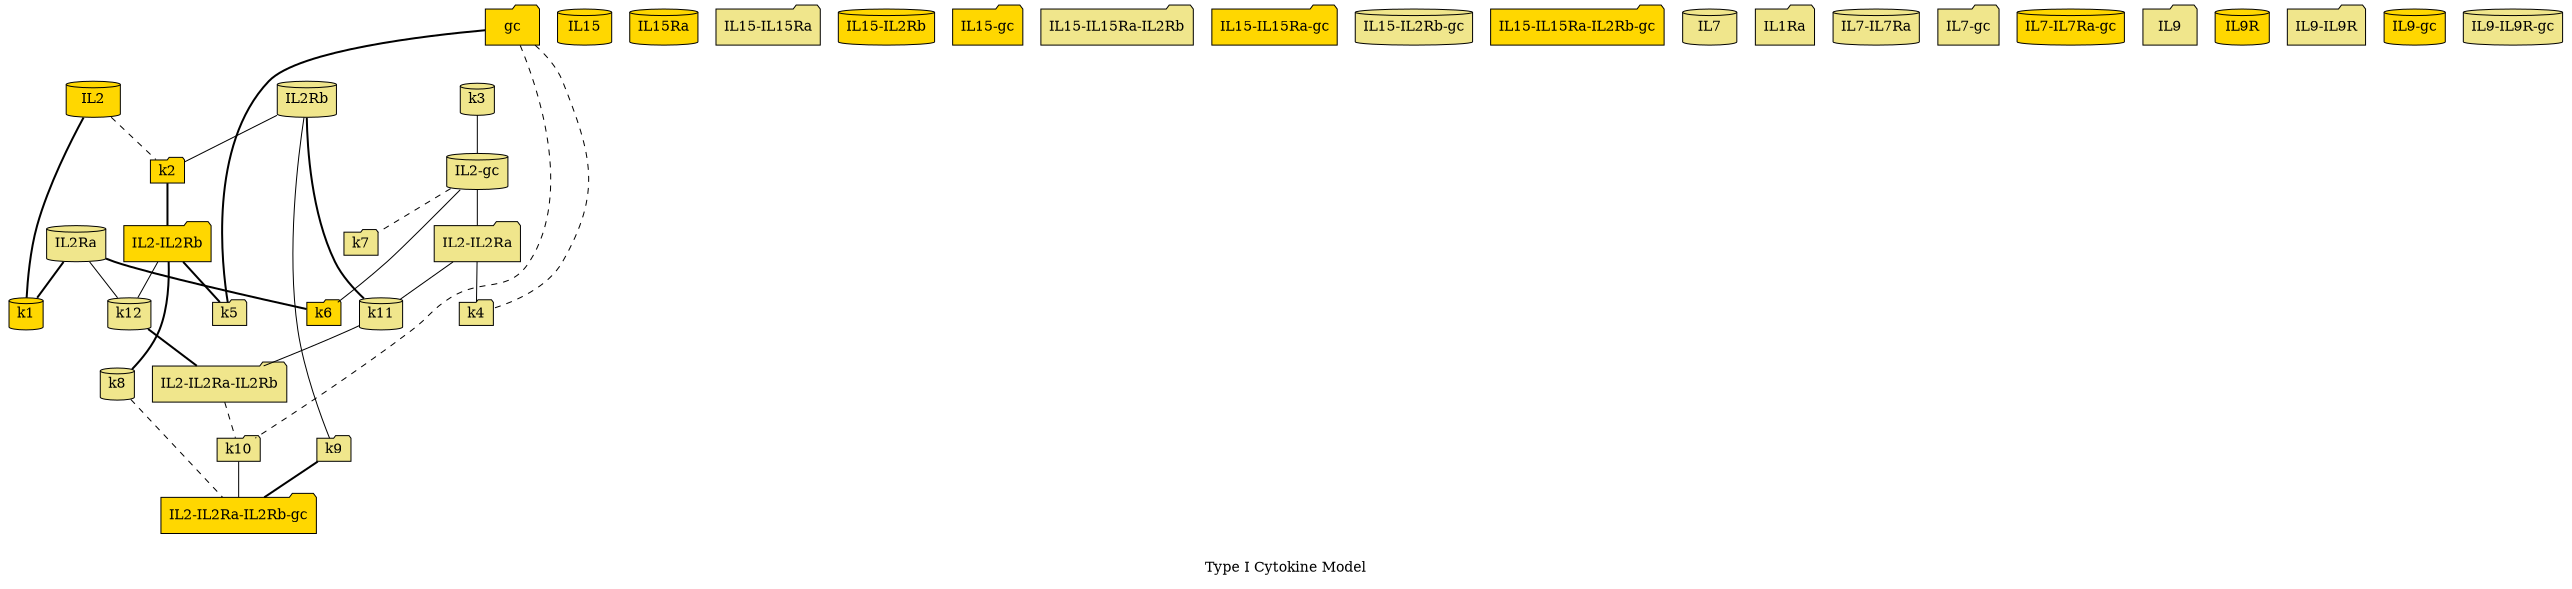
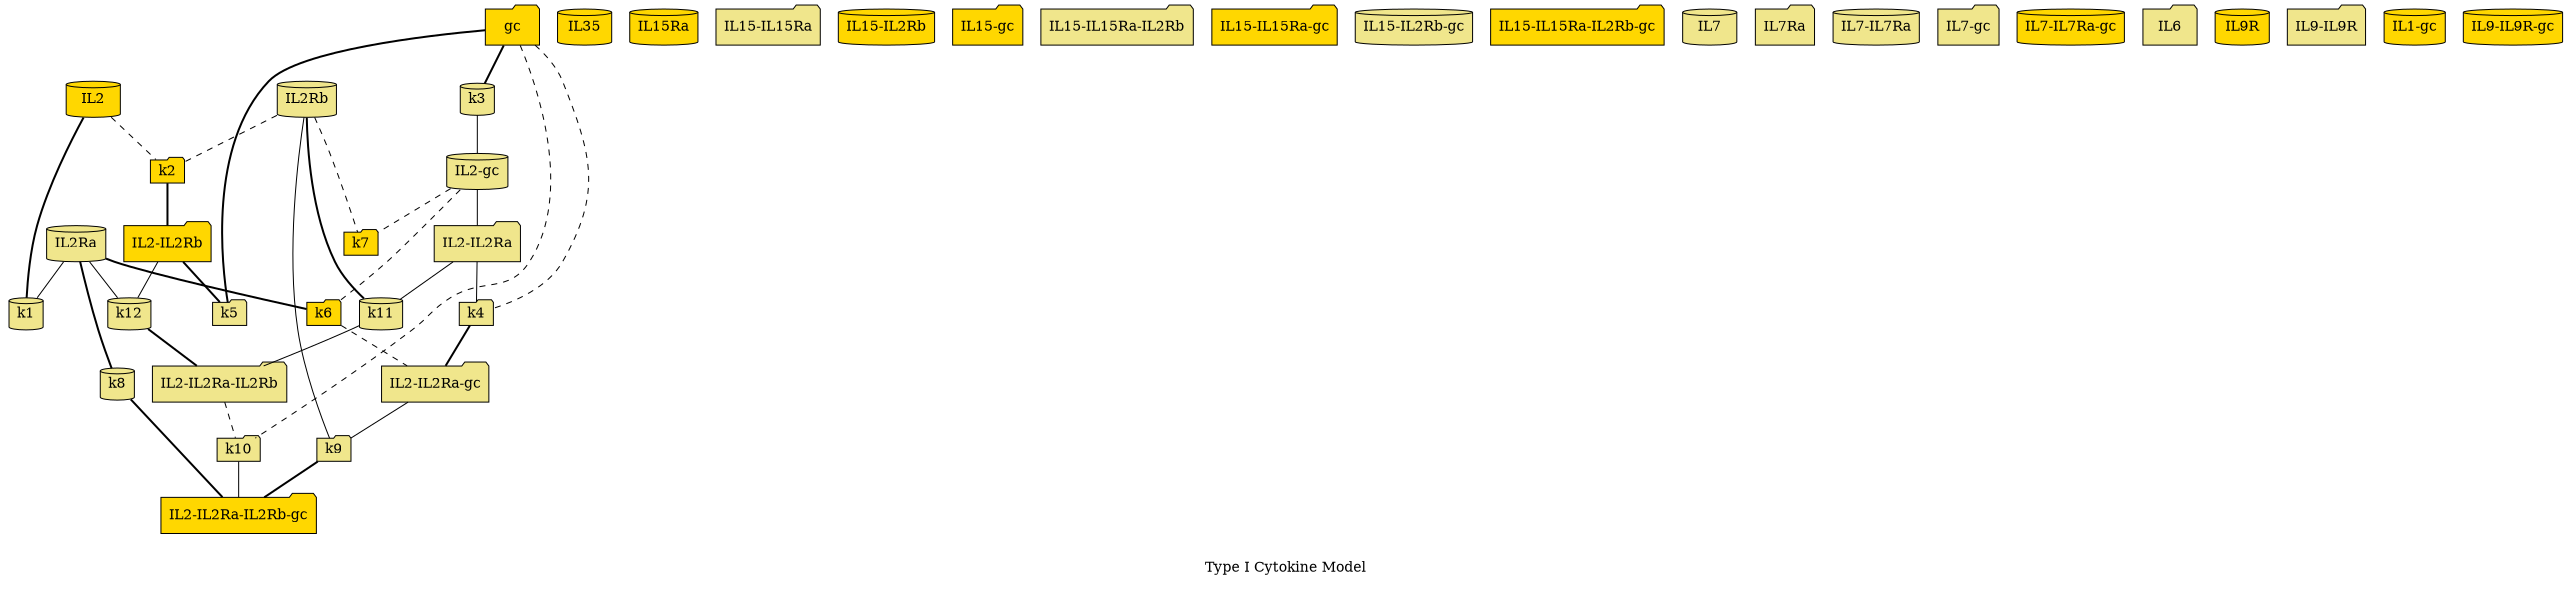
  digraph {
    label="Type I Cytokine Model"
    mincross=2.0
    node [fillcolor=khaki shape=folder style=filled]
    edge [dir=none style=bold weight=1]
    IL2 [fillcolor=gold shape=cylinder]
-   k1 [fillcolor=gold height=.1 shape=cylinder width=.1]
+   k1 [height=.1 shape=cylinder width=.1]
    k2 [fillcolor=gold height=.1 width=.1]
    "IL2-IL2Rb" [fillcolor=gold]
    k3 [height=.1 shape=cylinder width=.1]
    "IL2-gc" [shape=cylinder]
    IL2Ra [shape=cylinder]
    k6 [fillcolor=gold height=.1 width=.1]
    k8 [height=.1 shape=cylinder width=.1]
    k12 [height=.1 shape=cylinder width=.1]
+   "IL2-IL2Ra-gc"
    "IL2-IL2Ra-IL2Rb-gc" [fillcolor=gold]
    "IL2-IL2Ra-IL2Rb"
    IL2Rb [shape=cylinder]
-   k7 [height=.1 width=.1]
+   k7 [fillcolor=gold height=.1 width=.1]
    k9 [height=.1 width=.1]
    k11 [height=.1 shape=cylinder width=.1]
    gc [fillcolor=gold]
    k4 [height=.1 width=.1]
    k5 [height=.1 width=.1]
    k10 [height=.1 width=.1]
    "IL2-IL2Ra"
-   IL15 [fillcolor=gold shape=cylinder]
+   IL15 [fillcolor=gold shape=cylinder label=IL35]
    IL15Ra [fillcolor=gold shape=cylinder]
    "IL15-IL15Ra"
    "IL15-IL2Rb" [fillcolor=gold shape=cylinder]
    "IL15-gc" [fillcolor=gold]
    "IL15-IL15Ra-IL2Rb"
    "IL15-IL15Ra-gc" [fillcolor=gold]
    "IL15-IL2Rb-gc" [shape=cylinder]
    "IL15-IL15Ra-IL2Rb-gc" [fillcolor=gold]
    IL7 [shape=cylinder]
-   IL7Ra [label=IL1Ra]
+   IL7Ra
    "IL7-IL7Ra" [shape=cylinder]
    "IL7-gc"
    "IL7-IL7Ra-gc" [fillcolor=gold shape=cylinder]
-   IL9
+   IL9 [label=IL6]
    IL9R [fillcolor=gold shape=cylinder]
    "IL9-IL9R"
-   "IL9-gc" [fillcolor=gold shape=cylinder]
-   "IL9-IL9R-gc" [shape=cylinder]
+   "IL9-gc" [fillcolor=gold shape=cylinder label="IL1-gc"]
+   "IL9-IL9R-gc" [fillcolor=gold shape=cylinder]
    IL2 -> k1
    IL2 -> k2 [style=dashed]
    k2 -> "IL2-IL2Rb" [weight=2]
    "IL2-IL2Rb" -> k12 [style=solid]
    "IL2-IL2Rb" -> k5
    k3 -> "IL2-gc" [style=solid weight=2]
-   "IL2-gc" -> k6 [style=solid]
+   "IL2-gc" -> k6 [style=dashed]
    "IL2-gc" -> k7 [style=dashed]
    "IL2-gc" -> "IL2-IL2Ra" [style=solid weight=2]
-   IL2Ra -> k1
+   IL2Ra -> k1 [style=solid]
    IL2Ra -> k6
-   "IL2-IL2Rb" -> k8
+   IL2Ra -> k8
    IL2Ra -> k12 [style=solid]
-   k8 -> "IL2-IL2Ra-IL2Rb-gc" [style=dashed weight=2]
+   k6 -> "IL2-IL2Ra-gc" [style=dashed weight=2]
+   k8 -> "IL2-IL2Ra-IL2Rb-gc" [weight=2]
    k12 -> "IL2-IL2Ra-IL2Rb" [weight=2]
+   "IL2-IL2Ra-gc" -> k9 [style=solid]
    "IL2-IL2Ra-IL2Rb" -> k10 [style=dashed]
-   IL2Rb -> k2 [style=solid]
+   IL2Rb -> k2 [style=dashed]
+   IL2Rb -> k7 [style=dashed]
    IL2Rb -> k9 [style=solid]
    IL2Rb -> k11
    k9 -> "IL2-IL2Ra-IL2Rb-gc" [weight=2]
    k11 -> "IL2-IL2Ra-IL2Rb" [style=solid weight=2]
+   gc -> k3
    gc -> k4 [style=dashed]
    gc -> k5
    gc -> k10 [style=dashed]
+   k4 -> "IL2-IL2Ra-gc" [weight=2]
    k10 -> "IL2-IL2Ra-IL2Rb-gc" [style=solid weight=2]
    "IL2-IL2Ra" -> k11 [style=solid]
    "IL2-IL2Ra" -> k4 [style=solid]
  }
